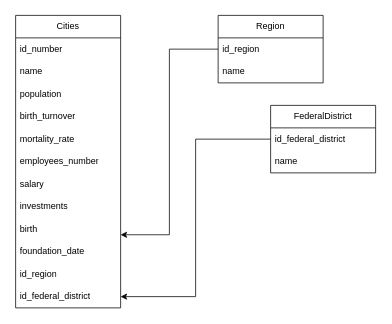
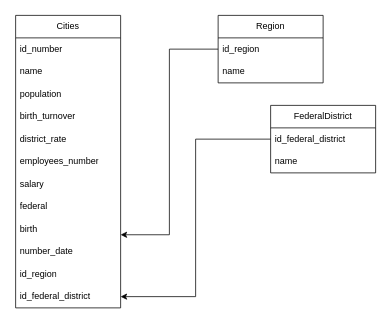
  <mxCell id="0" />
  <mxCell id="1" parent="0" />
  <mxCell id="2" value="Cities" style="swimlane;fontStyle=0;childLayout=stackLayout;horizontal=1;startSize=30;horizontalStack=0;resizeParent=1;resizeParentMax=0;resizeLast=0;collapsible=1;marginBottom=0;whiteSpace=wrap;html=1;" parent="1" vertex="1"><mxGeometry x="20" y="20" width="140" height="390" as="geometry" /></mxCell>
  <mxCell id="3" value="id_number" style="text;strokeColor=none;fillColor=none;align=left;verticalAlign=middle;spacingLeft=4;spacingRight=4;overflow=hidden;points=[[0,0.5],[1,0.5]];portConstraint=eastwest;rotatable=0;whiteSpace=wrap;html=1;" parent="2" vertex="1"><mxGeometry y="30" width="140" height="30" as="geometry" /></mxCell>
  <mxCell id="4" value="name" style="text;strokeColor=none;fillColor=none;align=left;verticalAlign=middle;spacingLeft=4;spacingRight=4;overflow=hidden;points=[[0,0.5],[1,0.5]];portConstraint=eastwest;rotatable=0;whiteSpace=wrap;html=1;" vertex="1" parent="2"><mxGeometry y="60" width="140" height="30" as="geometry" /></mxCell>
  <mxCell id="5" value="population" style="text;strokeColor=none;fillColor=none;align=left;verticalAlign=middle;spacingLeft=4;spacingRight=4;overflow=hidden;points=[[0,0.5],[1,0.5]];portConstraint=eastwest;rotatable=0;whiteSpace=wrap;html=1;" parent="2" vertex="1"><mxGeometry y="90" width="140" height="30" as="geometry" /></mxCell>
  <mxCell id="6" value="birth_turnover" style="text;strokeColor=none;fillColor=none;align=left;verticalAlign=middle;spacingLeft=4;spacingRight=4;overflow=hidden;points=[[0,0.5],[1,0.5]];portConstraint=eastwest;rotatable=0;whiteSpace=wrap;html=1;" vertex="1" parent="2"><mxGeometry y="120" width="140" height="30" as="geometry" /></mxCell>
- <mxCell id="7" value="mortality_rate" style="text;strokeColor=none;fillColor=none;align=left;verticalAlign=middle;spacingLeft=4;spacingRight=4;overflow=hidden;points=[[0,0.5],[1,0.5]];portConstraint=eastwest;rotatable=0;whiteSpace=wrap;html=1;" vertex="1" parent="2"><mxGeometry y="150" width="140" height="30" as="geometry" /></mxCell>
+ <mxCell id="7" value="district_rate" style="text;strokeColor=none;fillColor=none;align=left;verticalAlign=middle;spacingLeft=4;spacingRight=4;overflow=hidden;points=[[0,0.5],[1,0.5]];portConstraint=eastwest;rotatable=0;whiteSpace=wrap;html=1;" vertex="1" parent="2"><mxGeometry y="150" width="140" height="30" as="geometry" /></mxCell>
  <mxCell id="8" value="employees_number" style="text;strokeColor=none;fillColor=none;align=left;verticalAlign=middle;spacingLeft=4;spacingRight=4;overflow=hidden;points=[[0,0.5],[1,0.5]];portConstraint=eastwest;rotatable=0;whiteSpace=wrap;html=1;" vertex="1" parent="2"><mxGeometry y="180" width="140" height="30" as="geometry" /></mxCell>
  <mxCell id="9" value="salary" style="text;strokeColor=none;fillColor=none;align=left;verticalAlign=middle;spacingLeft=4;spacingRight=4;overflow=hidden;points=[[0,0.5],[1,0.5]];portConstraint=eastwest;rotatable=0;whiteSpace=wrap;html=1;" vertex="1" parent="2"><mxGeometry y="210" width="140" height="30" as="geometry" /></mxCell>
- <mxCell id="10" value="investments" style="text;strokeColor=none;fillColor=none;align=left;verticalAlign=middle;spacingLeft=4;spacingRight=4;overflow=hidden;points=[[0,0.5],[1,0.5]];portConstraint=eastwest;rotatable=0;whiteSpace=wrap;html=1;" vertex="1" parent="2"><mxGeometry y="240" width="140" height="30" as="geometry" /></mxCell>
+ <mxCell id="10" value="federal" style="text;strokeColor=none;fillColor=none;align=left;verticalAlign=middle;spacingLeft=4;spacingRight=4;overflow=hidden;points=[[0,0.5],[1,0.5]];portConstraint=eastwest;rotatable=0;whiteSpace=wrap;html=1;" vertex="1" parent="2"><mxGeometry y="240" width="140" height="30" as="geometry" /></mxCell>
  <mxCell id="11" value="birth" style="text;strokeColor=none;fillColor=none;align=left;verticalAlign=middle;spacingLeft=4;spacingRight=4;overflow=hidden;points=[[0,0.5],[1,0.5]];portConstraint=eastwest;rotatable=0;whiteSpace=wrap;html=1;" vertex="1" parent="2"><mxGeometry y="270" width="140" height="30" as="geometry" /></mxCell>
- <mxCell id="12" value="&lt;div&gt;foundation_date&lt;/div&gt;" style="text;strokeColor=none;fillColor=none;align=left;verticalAlign=middle;spacingLeft=4;spacingRight=4;overflow=hidden;points=[[0,0.5],[1,0.5]];portConstraint=eastwest;rotatable=0;whiteSpace=wrap;html=1;" parent="2" vertex="1"><mxGeometry y="300" width="140" height="30" as="geometry" /></mxCell>
+ <mxCell id="12" value="&lt;div&gt;number_date&lt;/div&gt;" style="text;strokeColor=none;fillColor=none;align=left;verticalAlign=middle;spacingLeft=4;spacingRight=4;overflow=hidden;points=[[0,0.5],[1,0.5]];portConstraint=eastwest;rotatable=0;whiteSpace=wrap;html=1;" parent="2" vertex="1"><mxGeometry y="300" width="140" height="30" as="geometry" /></mxCell>
  <mxCell id="13" value="&lt;div&gt;id_region&lt;/div&gt;" style="text;strokeColor=none;fillColor=none;align=left;verticalAlign=middle;spacingLeft=4;spacingRight=4;overflow=hidden;points=[[0,0.5],[1,0.5]];portConstraint=eastwest;rotatable=0;whiteSpace=wrap;html=1;" parent="2" vertex="1"><mxGeometry y="330" width="140" height="30" as="geometry" /></mxCell>
  <mxCell id="14" value="id_federal_district" style="text;strokeColor=none;fillColor=none;align=left;verticalAlign=middle;spacingLeft=4;spacingRight=4;overflow=hidden;points=[[0,0.5],[1,0.5]];portConstraint=eastwest;rotatable=0;whiteSpace=wrap;html=1;" parent="2" vertex="1"><mxGeometry y="360" width="140" height="30" as="geometry" /></mxCell>
  <mxCell id="15" value="Region" style="swimlane;fontStyle=0;childLayout=stackLayout;horizontal=1;startSize=30;horizontalStack=0;resizeParent=1;resizeParentMax=0;resizeLast=0;collapsible=1;marginBottom=0;whiteSpace=wrap;html=1;" parent="1" vertex="1"><mxGeometry x="290" y="20" width="140" height="90" as="geometry" /></mxCell>
  <mxCell id="16" value="id_region" style="text;strokeColor=none;fillColor=none;align=left;verticalAlign=middle;spacingLeft=4;spacingRight=4;overflow=hidden;points=[[0,0.5],[1,0.5]];portConstraint=eastwest;rotatable=0;whiteSpace=wrap;html=1;" parent="15" vertex="1"><mxGeometry y="30" width="140" height="30" as="geometry" /></mxCell>
  <mxCell id="17" value="name" style="text;strokeColor=none;fillColor=none;align=left;verticalAlign=middle;spacingLeft=4;spacingRight=4;overflow=hidden;points=[[0,0.5],[1,0.5]];portConstraint=eastwest;rotatable=0;whiteSpace=wrap;html=1;" parent="15" vertex="1"><mxGeometry y="60" width="140" height="30" as="geometry" /></mxCell>
  <mxCell id="18" value="&lt;div&gt;FederalDistrict&lt;/div&gt;" style="swimlane;fontStyle=0;childLayout=stackLayout;horizontal=1;startSize=30;horizontalStack=0;resizeParent=1;resizeParentMax=0;resizeLast=0;collapsible=1;marginBottom=0;whiteSpace=wrap;html=1;" parent="1" vertex="1"><mxGeometry x="360" y="140" width="140" height="90" as="geometry" /></mxCell>
  <mxCell id="19" value="id_federal_district" style="text;strokeColor=none;fillColor=none;align=left;verticalAlign=middle;spacingLeft=4;spacingRight=4;overflow=hidden;points=[[0,0.5],[1,0.5]];portConstraint=eastwest;rotatable=0;whiteSpace=wrap;html=1;" parent="18" vertex="1"><mxGeometry y="30" width="140" height="30" as="geometry" /></mxCell>
  <mxCell id="20" value="name" style="text;strokeColor=none;fillColor=none;align=left;verticalAlign=middle;spacingLeft=4;spacingRight=4;overflow=hidden;points=[[0,0.5],[1,0.5]];portConstraint=eastwest;rotatable=0;whiteSpace=wrap;html=1;" parent="18" vertex="1"><mxGeometry y="60" width="140" height="30" as="geometry" /></mxCell>
  <mxCell id="21" style="edgeStyle=orthogonalEdgeStyle;rounded=0;orthogonalLoop=1;jettySize=auto;html=1;exitX=0;exitY=0.5;exitDx=0;exitDy=0;entryX=1;entryY=0.75;entryDx=0;entryDy=0;" parent="1" source="16" target="2" edge="1"><mxGeometry relative="1" as="geometry" /></mxCell>
  <mxCell id="22" style="edgeStyle=orthogonalEdgeStyle;rounded=0;orthogonalLoop=1;jettySize=auto;html=1;exitX=0;exitY=0.5;exitDx=0;exitDy=0;entryX=1;entryY=0.5;entryDx=0;entryDy=0;" parent="1" source="19" target="14" edge="1"><mxGeometry relative="1" as="geometry" /></mxCell>
